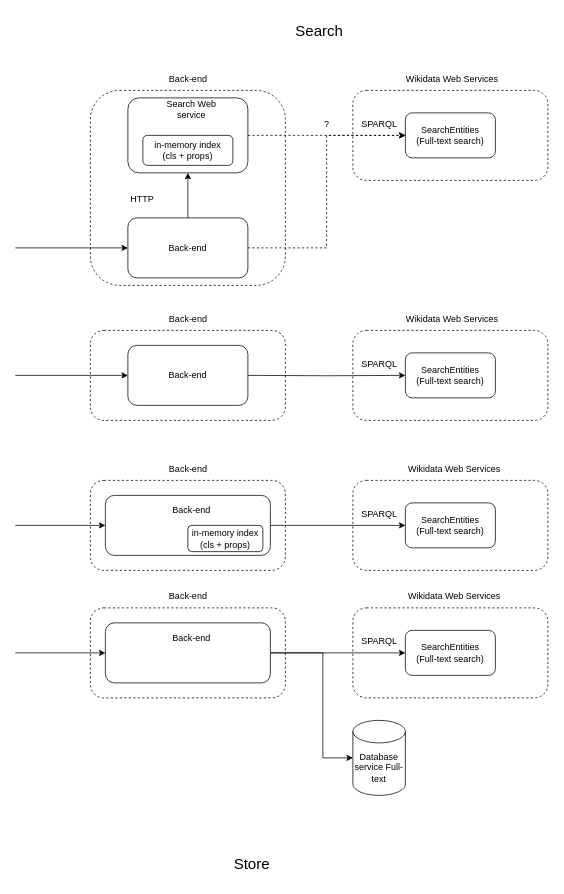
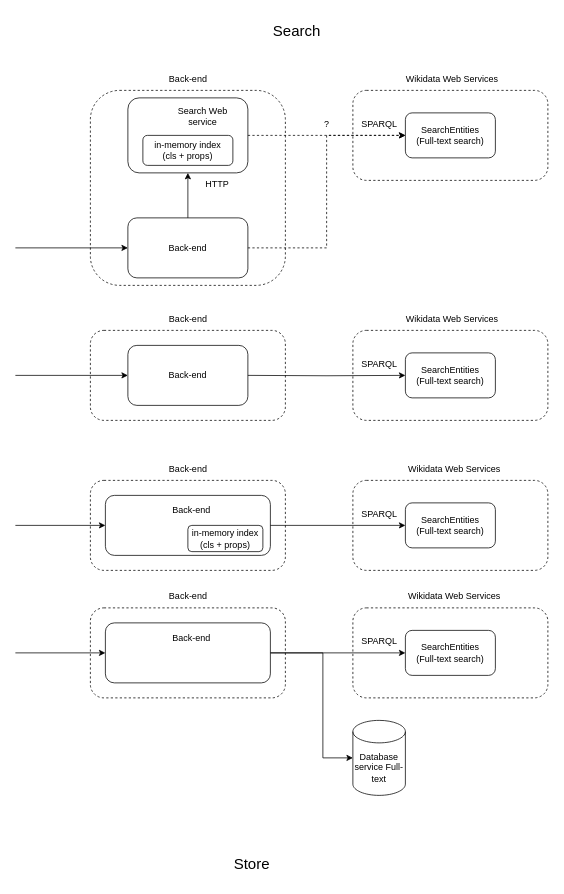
  <mxCell id="0" />
  <mxCell id="1" parent="0" />
  <mxCell id="2" value="" style="rounded=1;whiteSpace=wrap;html=1;fillColor=none;dashed=1;" vertex="1" parent="1"><mxGeometry x="120" y="120" width="260" height="260" as="geometry" /></mxCell>
  <mxCell id="3" style="edgeStyle=orthogonalEdgeStyle;rounded=0;orthogonalLoop=1;jettySize=auto;html=1;entryX=0.5;entryY=1;entryDx=0;entryDy=0;" edge="1" parent="1" source="4" target="5"><mxGeometry relative="1" as="geometry" /></mxCell>
  <mxCell id="4" value="Back-end" style="rounded=1;whiteSpace=wrap;html=1;" vertex="1" parent="1"><mxGeometry x="170" y="290" width="160" height="80" as="geometry" /></mxCell>
  <mxCell id="5" value="" style="rounded=1;whiteSpace=wrap;html=1;" vertex="1" parent="1"><mxGeometry x="170" y="130" width="160" height="100" as="geometry" /></mxCell>
  <mxCell id="6" value="Back-end" style="text;html=1;align=center;verticalAlign=middle;resizable=0;points=[];autosize=1;strokeColor=none;fillColor=none;" vertex="1" parent="1"><mxGeometry x="210" y="90" width="80" height="30" as="geometry" /></mxCell>
  <mxCell id="7" value="" style="endArrow=classic;html=1;rounded=0;entryX=0;entryY=0.5;entryDx=0;entryDy=0;" edge="1" parent="1" target="4"><mxGeometry width="50" height="50" relative="1" as="geometry"><mxPoint x="20" y="330" as="sourcePoint" /><mxPoint x="240" y="260" as="targetPoint" /></mxGeometry></mxCell>
  <mxCell id="8" value="" style="rounded=1;whiteSpace=wrap;html=1;fillColor=none;dashed=1;" vertex="1" parent="1"><mxGeometry x="470" y="120" width="260" height="120" as="geometry" /></mxCell>
  <mxCell id="9" value="Wikidata Web Services" style="text;html=1;align=center;verticalAlign=middle;resizable=0;points=[];autosize=1;strokeColor=none;fillColor=none;" vertex="1" parent="1"><mxGeometry x="527" y="90" width="150" height="30" as="geometry" /></mxCell>
  <mxCell id="10" value="&lt;div&gt;in-memory index&lt;/div&gt;&lt;div&gt;(cls + props)&lt;br&gt;&lt;/div&gt;" style="rounded=1;whiteSpace=wrap;html=1;" vertex="1" parent="1"><mxGeometry x="190" y="180" width="120" height="40" as="geometry" /></mxCell>
  <mxCell id="11" value="&lt;div&gt;SearchEntities&lt;/div&gt;&lt;div&gt;(Full-text search)&lt;br&gt;&lt;/div&gt;" style="rounded=1;whiteSpace=wrap;html=1;" vertex="1" parent="1"><mxGeometry x="540" y="150" width="120" height="60" as="geometry" /></mxCell>
  <mxCell id="12" style="edgeStyle=orthogonalEdgeStyle;rounded=0;orthogonalLoop=1;jettySize=auto;html=1;exitX=0.5;exitY=1;exitDx=0;exitDy=0;" edge="1" parent="1" source="8" target="8"><mxGeometry relative="1" as="geometry" /></mxCell>
  <mxCell id="13" style="edgeStyle=orthogonalEdgeStyle;rounded=0;orthogonalLoop=1;jettySize=auto;html=1;entryX=0;entryY=0.5;entryDx=0;entryDy=0;dashed=1;" edge="1" parent="1" source="5" target="11"><mxGeometry relative="1" as="geometry"><mxPoint x="260" y="300" as="sourcePoint" /><mxPoint x="260" y="220" as="targetPoint" /></mxGeometry></mxCell>
- <mxCell id="14" value="Search Web service" style="text;html=1;strokeColor=none;fillColor=none;align=center;verticalAlign=middle;whiteSpace=wrap;rounded=0;" vertex="1" parent="1"><mxGeometry x="210" y="130" width="90" height="30" as="geometry" /></mxCell>
+ <mxCell id="14" value="Search Web service" style="text;html=1;strokeColor=none;fillColor=none;align=center;verticalAlign=middle;whiteSpace=wrap;rounded=0;" vertex="1" parent="1"><mxGeometry x="225" y="140" width="90" height="30" as="geometry" /></mxCell>
  <mxCell id="15" value="SPARQL" style="text;html=1;align=center;verticalAlign=middle;resizable=0;points=[];autosize=1;strokeColor=none;fillColor=none;" vertex="1" parent="1"><mxGeometry x="470" y="150" width="70" height="30" as="geometry" /></mxCell>
- <mxCell id="16" value="HTTP" style="text;html=1;align=center;verticalAlign=middle;resizable=0;points=[];autosize=1;strokeColor=none;fillColor=none;" vertex="1" parent="1"><mxGeometry x="164" y="250" width="50" height="30" as="geometry" /></mxCell>
+ <mxCell id="16" value="HTTP" style="text;html=1;align=center;verticalAlign=middle;resizable=0;points=[];autosize=1;strokeColor=none;fillColor=none;" vertex="1" parent="1"><mxGeometry x="264" y="230" width="50" height="30" as="geometry" /></mxCell>
  <mxCell id="17" value="" style="rounded=1;whiteSpace=wrap;html=1;fillColor=none;dashed=1;" vertex="1" parent="1"><mxGeometry x="120" y="440" width="260" height="120" as="geometry" /></mxCell>
  <mxCell id="18" value="Back-end" style="rounded=1;whiteSpace=wrap;html=1;" vertex="1" parent="1"><mxGeometry x="170" y="460" width="160" height="80" as="geometry" /></mxCell>
  <mxCell id="19" value="Back-end" style="text;html=1;align=center;verticalAlign=middle;resizable=0;points=[];autosize=1;strokeColor=none;fillColor=none;" vertex="1" parent="1"><mxGeometry x="210" y="410" width="80" height="30" as="geometry" /></mxCell>
  <mxCell id="20" value="" style="endArrow=classic;html=1;rounded=0;entryX=0;entryY=0.5;entryDx=0;entryDy=0;" edge="1" parent="1" target="18"><mxGeometry width="50" height="50" relative="1" as="geometry"><mxPoint x="20" y="500" as="sourcePoint" /><mxPoint x="240" y="580" as="targetPoint" /></mxGeometry></mxCell>
  <mxCell id="21" value="" style="rounded=1;whiteSpace=wrap;html=1;fillColor=none;dashed=1;" vertex="1" parent="1"><mxGeometry x="470" y="440" width="260" height="120" as="geometry" /></mxCell>
  <mxCell id="22" value="Wikidata Web Services" style="text;html=1;align=center;verticalAlign=middle;resizable=0;points=[];autosize=1;strokeColor=none;fillColor=none;" vertex="1" parent="1"><mxGeometry x="527" y="410" width="150" height="30" as="geometry" /></mxCell>
  <mxCell id="23" value="&lt;div&gt;SearchEntities&lt;/div&gt;&lt;div&gt;(Full-text search)&lt;br&gt;&lt;/div&gt;" style="rounded=1;whiteSpace=wrap;html=1;" vertex="1" parent="1"><mxGeometry x="540" y="470" width="120" height="60" as="geometry" /></mxCell>
  <mxCell id="24" style="edgeStyle=orthogonalEdgeStyle;rounded=0;orthogonalLoop=1;jettySize=auto;html=1;exitX=0.5;exitY=1;exitDx=0;exitDy=0;" edge="1" parent="1" source="21" target="21"><mxGeometry relative="1" as="geometry" /></mxCell>
  <mxCell id="25" style="edgeStyle=orthogonalEdgeStyle;rounded=0;orthogonalLoop=1;jettySize=auto;html=1;entryX=0;entryY=0.5;entryDx=0;entryDy=0;" edge="1" parent="1" target="23"><mxGeometry relative="1" as="geometry"><mxPoint x="330" y="500" as="sourcePoint" /><mxPoint x="260" y="540" as="targetPoint" /></mxGeometry></mxCell>
  <mxCell id="26" value="" style="rounded=1;whiteSpace=wrap;html=1;fillColor=none;dashed=1;" vertex="1" parent="1"><mxGeometry x="120" y="640" width="260" height="120" as="geometry" /></mxCell>
  <mxCell id="27" value="" style="rounded=1;whiteSpace=wrap;html=1;" vertex="1" parent="1"><mxGeometry x="140" y="660" width="220" height="80" as="geometry" /></mxCell>
  <mxCell id="28" value="" style="endArrow=classic;html=1;rounded=0;entryX=0;entryY=0.5;entryDx=0;entryDy=0;" edge="1" parent="1" target="44"><mxGeometry width="50" height="50" relative="1" as="geometry"><mxPoint x="20" y="870" as="sourcePoint" /><mxPoint x="240" y="780" as="targetPoint" /></mxGeometry></mxCell>
  <mxCell id="29" value="" style="rounded=1;whiteSpace=wrap;html=1;fillColor=none;dashed=1;" vertex="1" parent="1"><mxGeometry x="470" y="640" width="260" height="120" as="geometry" /></mxCell>
  <mxCell id="30" value="&lt;div&gt;SearchEntities&lt;/div&gt;&lt;div&gt;(Full-text search)&lt;br&gt;&lt;/div&gt;" style="rounded=1;whiteSpace=wrap;html=1;" vertex="1" parent="1"><mxGeometry x="540" y="670" width="120" height="60" as="geometry" /></mxCell>
  <mxCell id="31" style="edgeStyle=orthogonalEdgeStyle;rounded=0;orthogonalLoop=1;jettySize=auto;html=1;exitX=0.5;exitY=1;exitDx=0;exitDy=0;" edge="1" parent="1" source="29" target="29"><mxGeometry relative="1" as="geometry" /></mxCell>
  <mxCell id="32" style="edgeStyle=orthogonalEdgeStyle;rounded=0;orthogonalLoop=1;jettySize=auto;html=1;entryX=0;entryY=0.5;entryDx=0;entryDy=0;exitX=1;exitY=0.5;exitDx=0;exitDy=0;" edge="1" parent="1" target="30" source="27"><mxGeometry relative="1" as="geometry"><mxPoint x="330" y="700" as="sourcePoint" /><mxPoint x="260" y="740" as="targetPoint" /></mxGeometry></mxCell>
  <mxCell id="33" value="SPARQL" style="text;html=1;align=center;verticalAlign=middle;resizable=0;points=[];autosize=1;strokeColor=none;fillColor=none;" vertex="1" parent="1"><mxGeometry x="470" y="670" width="70" height="30" as="geometry" /></mxCell>
  <mxCell id="34" value="SPARQL" style="text;html=1;align=center;verticalAlign=middle;resizable=0;points=[];autosize=1;strokeColor=none;fillColor=none;" vertex="1" parent="1"><mxGeometry x="470" y="470" width="70" height="30" as="geometry" /></mxCell>
  <mxCell id="35" value="&lt;div&gt;in-memory index&lt;/div&gt;&lt;div&gt;(cls + props)&lt;br&gt;&lt;/div&gt;" style="rounded=1;whiteSpace=wrap;html=1;" vertex="1" parent="1"><mxGeometry x="250" y="700" width="100" height="35" as="geometry" /></mxCell>
  <mxCell id="36" value="Back-end" style="text;html=1;strokeColor=none;fillColor=none;align=center;verticalAlign=middle;whiteSpace=wrap;rounded=0;" vertex="1" parent="1"><mxGeometry x="210" y="665" width="90" height="30" as="geometry" /></mxCell>
  <mxCell id="37" value="Back-end" style="text;html=1;align=center;verticalAlign=middle;resizable=0;points=[];autosize=1;strokeColor=none;fillColor=none;" vertex="1" parent="1"><mxGeometry x="210" y="610" width="80" height="30" as="geometry" /></mxCell>
  <mxCell id="38" value="Wikidata Web Services" style="text;html=1;align=center;verticalAlign=middle;resizable=0;points=[];autosize=1;strokeColor=none;fillColor=none;" vertex="1" parent="1"><mxGeometry x="530" y="610" width="150" height="30" as="geometry" /></mxCell>
  <mxCell id="39" style="edgeStyle=orthogonalEdgeStyle;rounded=0;orthogonalLoop=1;jettySize=auto;html=1;entryX=0;entryY=0.5;entryDx=0;entryDy=0;dashed=1;exitX=1;exitY=0.5;exitDx=0;exitDy=0;" edge="1" parent="1" source="4" target="11"><mxGeometry relative="1" as="geometry"><mxPoint x="340" y="190" as="sourcePoint" /><mxPoint x="550" y="190" as="targetPoint" /></mxGeometry></mxCell>
  <mxCell id="40" value="?" style="text;html=1;align=center;verticalAlign=middle;resizable=0;points=[];autosize=1;strokeColor=none;fillColor=none;" vertex="1" parent="1"><mxGeometry x="420" y="150" width="30" height="30" as="geometry" /></mxCell>
- <mxCell id="41" value="&lt;font style=&quot;font-size: 20px;&quot;&gt;Search &lt;br&gt;&lt;/font&gt;" style="text;html=1;align=center;verticalAlign=middle;resizable=0;points=[];autosize=1;strokeColor=none;fillColor=none;" vertex="1" parent="1"><mxGeometry x="380" y="20" width="90" height="40" as="geometry" /></mxCell>
+ <mxCell id="41" value="&lt;font style=&quot;font-size: 20px;&quot;&gt;Search &lt;br&gt;&lt;/font&gt;" style="text;html=1;align=center;verticalAlign=middle;resizable=0;points=[];autosize=1;strokeColor=none;fillColor=none;" vertex="1" parent="1"><mxGeometry x="350" y="20" width="90" height="40" as="geometry" /></mxCell>
  <mxCell id="42" value="" style="rounded=1;whiteSpace=wrap;html=1;fillColor=none;dashed=1;" vertex="1" parent="1"><mxGeometry x="120" y="810" width="260" height="120" as="geometry" /></mxCell>
  <mxCell id="43" style="edgeStyle=orthogonalEdgeStyle;rounded=0;orthogonalLoop=1;jettySize=auto;html=1;entryX=0;entryY=0.5;entryDx=0;entryDy=0;entryPerimeter=0;" edge="1" parent="1" source="44" target="54"><mxGeometry relative="1" as="geometry"><Array as="points"><mxPoint x="430" y="870" /><mxPoint x="430" y="1010" /></Array></mxGeometry></mxCell>
  <mxCell id="44" value="" style="rounded=1;whiteSpace=wrap;html=1;" vertex="1" parent="1"><mxGeometry x="140" y="830" width="220" height="80" as="geometry" /></mxCell>
  <mxCell id="45" value="" style="rounded=1;whiteSpace=wrap;html=1;fillColor=none;dashed=1;" vertex="1" parent="1"><mxGeometry x="470" y="810" width="260" height="120" as="geometry" /></mxCell>
  <mxCell id="46" value="&lt;div&gt;SearchEntities&lt;/div&gt;&lt;div&gt;(Full-text search)&lt;br&gt;&lt;/div&gt;" style="rounded=1;whiteSpace=wrap;html=1;" vertex="1" parent="1"><mxGeometry x="540" y="840" width="120" height="60" as="geometry" /></mxCell>
  <mxCell id="47" style="edgeStyle=orthogonalEdgeStyle;rounded=0;orthogonalLoop=1;jettySize=auto;html=1;exitX=0.5;exitY=1;exitDx=0;exitDy=0;" edge="1" parent="1" source="45" target="45"><mxGeometry relative="1" as="geometry" /></mxCell>
  <mxCell id="48" style="edgeStyle=orthogonalEdgeStyle;rounded=0;orthogonalLoop=1;jettySize=auto;html=1;entryX=0;entryY=0.5;entryDx=0;entryDy=0;exitX=1;exitY=0.5;exitDx=0;exitDy=0;" edge="1" parent="1" source="44" target="46"><mxGeometry relative="1" as="geometry"><mxPoint x="330" y="870" as="sourcePoint" /><mxPoint x="260" y="910" as="targetPoint" /></mxGeometry></mxCell>
  <mxCell id="49" value="SPARQL" style="text;html=1;align=center;verticalAlign=middle;resizable=0;points=[];autosize=1;strokeColor=none;fillColor=none;" vertex="1" parent="1"><mxGeometry x="470" y="840" width="70" height="30" as="geometry" /></mxCell>
  <mxCell id="50" value="Back-end" style="text;html=1;strokeColor=none;fillColor=none;align=center;verticalAlign=middle;whiteSpace=wrap;rounded=0;" vertex="1" parent="1"><mxGeometry x="210" y="835" width="90" height="30" as="geometry" /></mxCell>
  <mxCell id="51" value="Back-end" style="text;html=1;align=center;verticalAlign=middle;resizable=0;points=[];autosize=1;strokeColor=none;fillColor=none;" vertex="1" parent="1"><mxGeometry x="210" y="780" width="80" height="30" as="geometry" /></mxCell>
  <mxCell id="52" value="Wikidata Web Services" style="text;html=1;align=center;verticalAlign=middle;resizable=0;points=[];autosize=1;strokeColor=none;fillColor=none;" vertex="1" parent="1"><mxGeometry x="530" y="780" width="150" height="30" as="geometry" /></mxCell>
  <mxCell id="53" value="" style="endArrow=classic;html=1;rounded=0;entryX=0;entryY=0.5;entryDx=0;entryDy=0;" edge="1" parent="1" target="27"><mxGeometry width="50" height="50" relative="1" as="geometry"><mxPoint x="20" y="700" as="sourcePoint" /><mxPoint x="150" y="880" as="targetPoint" /></mxGeometry></mxCell>
  <mxCell id="54" value="&lt;div&gt;Database&lt;/div&gt;&lt;div&gt;service Full-text&lt;br&gt;&lt;/div&gt;" style="shape=cylinder3;whiteSpace=wrap;html=1;boundedLbl=1;backgroundOutline=1;size=15;" vertex="1" parent="1"><mxGeometry x="470" y="960" width="70" height="100" as="geometry" /></mxCell>
  <mxCell id="55" value="&lt;font style=&quot;font-size: 20px;&quot;&gt;Store&lt;/font&gt;" style="text;html=1;align=center;verticalAlign=middle;resizable=0;points=[];autosize=1;strokeColor=none;fillColor=none;" vertex="1" parent="1"><mxGeometry x="300" y="1130" width="70" height="40" as="geometry" /></mxCell>
